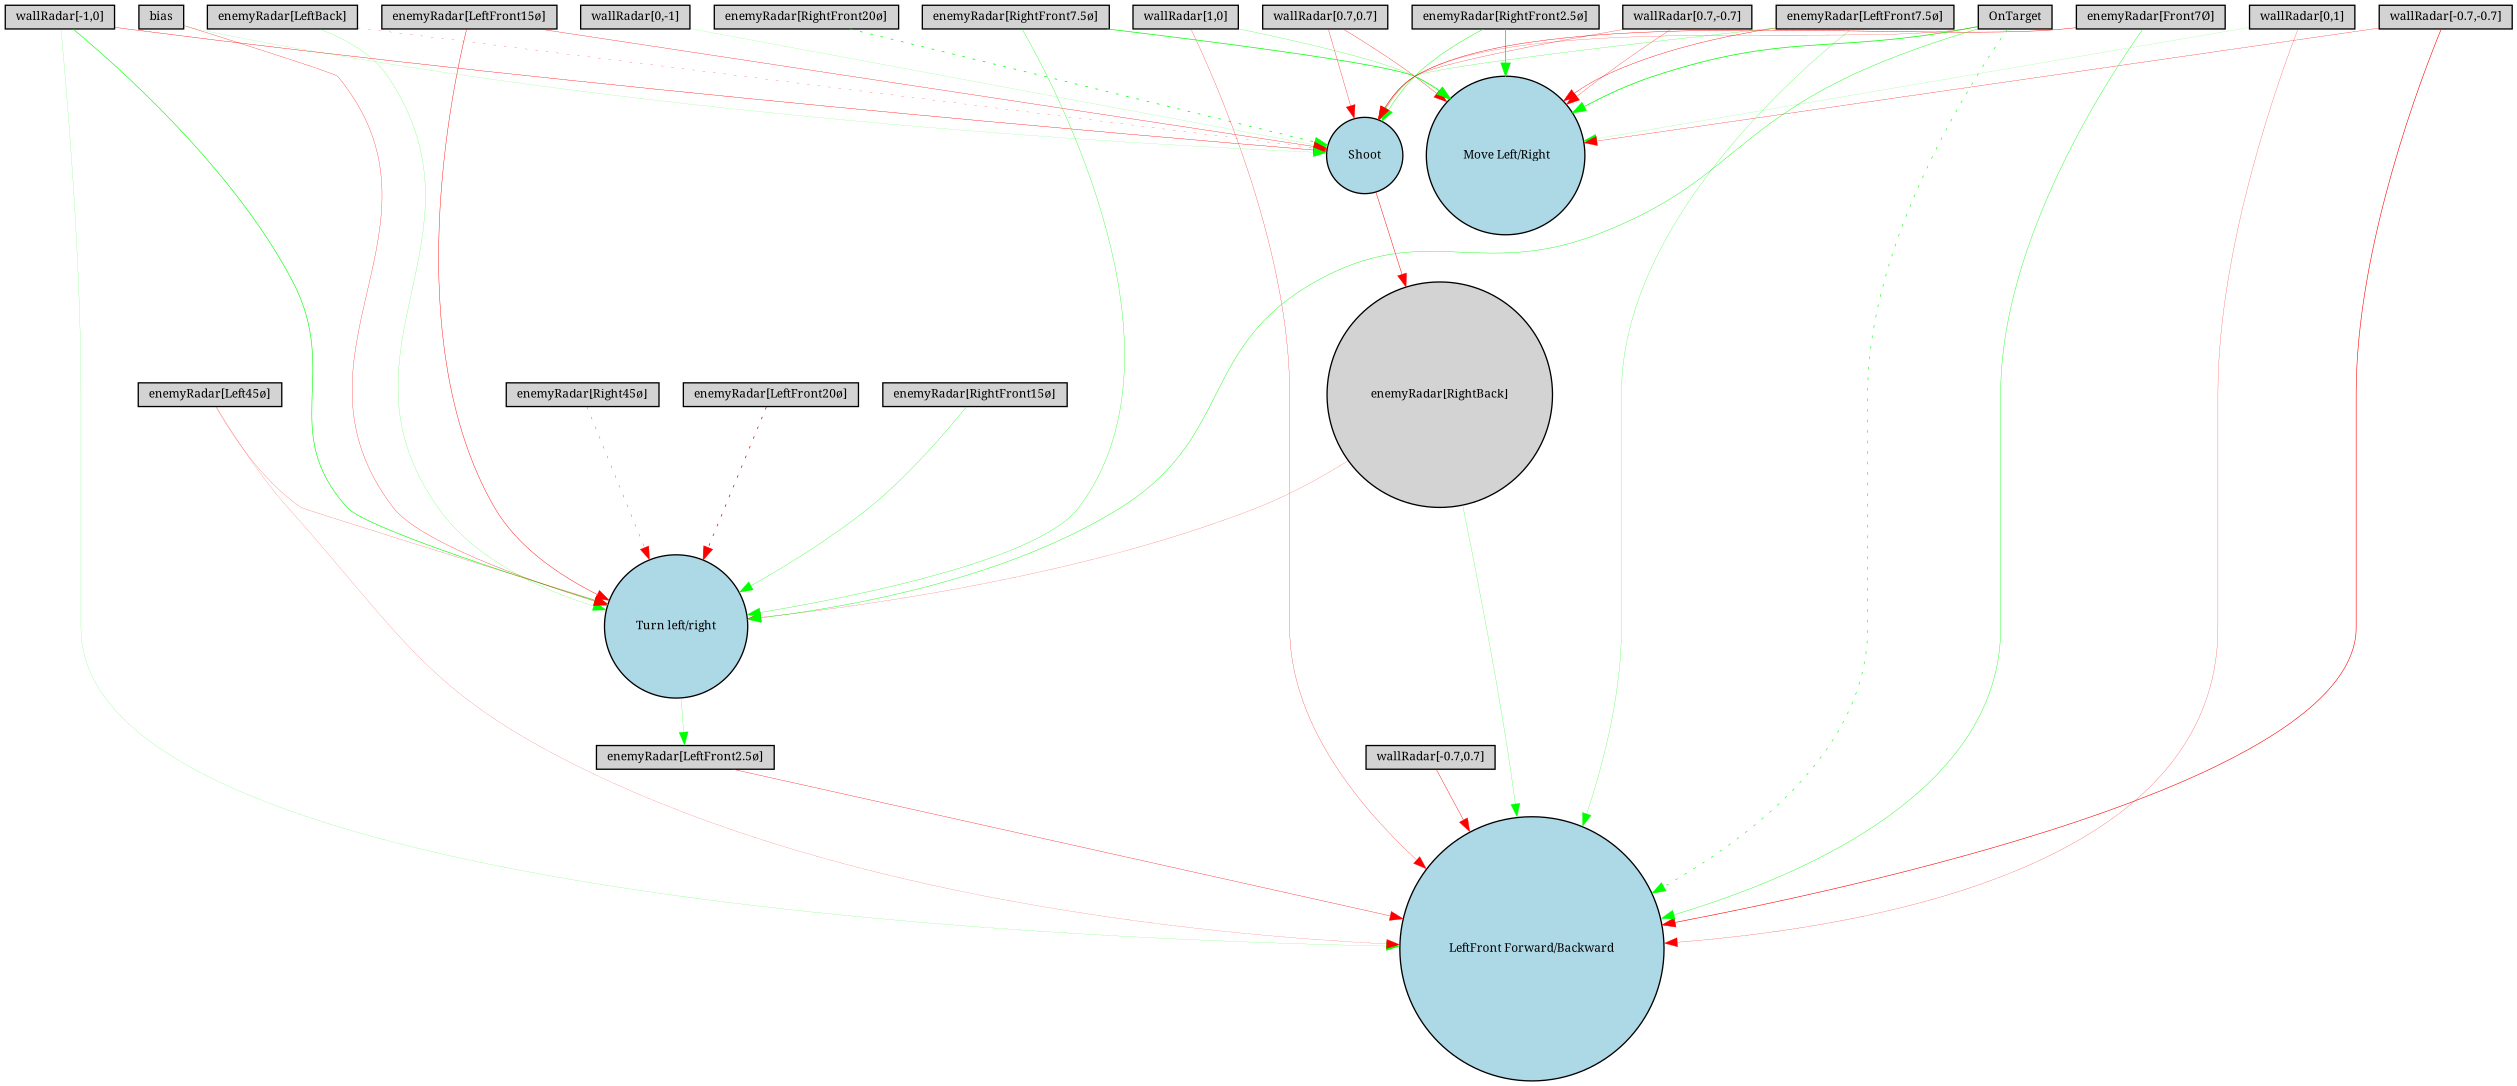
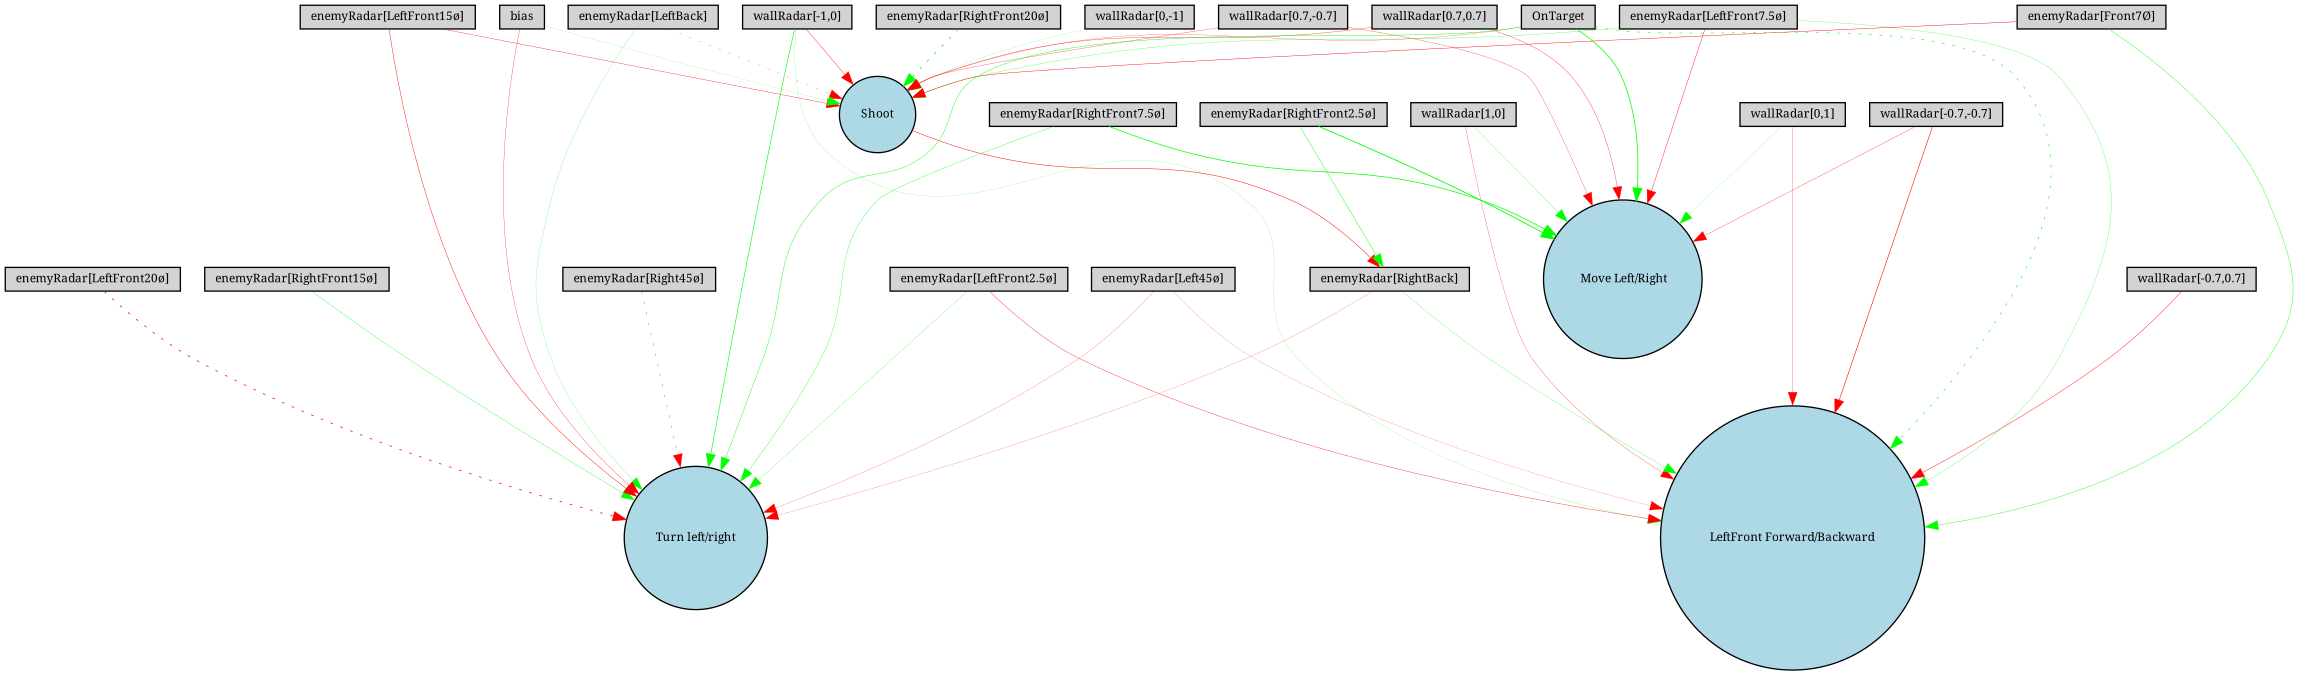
  digraph {
    fontname="Noto Serif"
    node [fillcolor=lightgray fontname="Noto Serif" fontsize=9 shape=box style=filled]
    edge [color=red fontname="Noto Serif" style=solid]
    "wallRadar[1,0]" [height=0.2 width=0.2]
    n2 [fillcolor=lightblue height=0.2 label="LeftFront Forward/Backward" shape=circle width=0.2]
    " Move Left/Right" [fillcolor=lightblue height=0.2 shape=circle width=0.2]
    "wallRadar[0,1]" [height=0.2 width=0.2]
    "wallRadar[-1,0]" [height=0.2 width=0.2]
    Shoot [fillcolor=lightblue height=0.2 shape=circle width=0.2]
    "Turn left/right" [fillcolor=lightblue height=0.2 shape=circle width=0.2]
-   "enemyRadar[RightBack]" [height=0.2 shape=circle width=0.2]
+   "enemyRadar[RightBack]" [height=0.2 width=0.2]
    "wallRadar[0,-1]" [height=0.2 width=0.2]
    "wallRadar[0.7,0.7]" [height=0.2 width=0.2]
    "wallRadar[-0.7,0.7]" [height=0.2 width=0.2]
    "wallRadar[-0.7,-0.7]" [height=0.2 width=0.2]
    "wallRadar[0.7,-0.7]" [height=0.2 width=0.2]
    "enemyRadar[LeftBack]" [height=0.2 width=0.2]
    "enemyRadar[Right45ø]" [height=0.2 width=0.2]
    "enemyRadar[Left45ø]" [height=0.2 width=0.2]
    "enemyRadar[RightFront20ø]" [height=0.2 width=0.2]
    "enemyRadar[LeftFront20ø]" [height=0.2 width=0.2]
    "enemyRadar[RightFront15ø]" [height=0.2 width=0.2]
    "enemyRadar[LeftFront15ø]" [height=0.2 width=0.2]
    "enemyRadar[RightFront7.5ø]" [height=0.2 width=0.2]
    "enemyRadar[LeftFront7.5ø]" [height=0.2 width=0.2]
    "enemyRadar[RightFront2.5ø]" [height=0.2 width=0.2]
    "enemyRadar[LeftFront2.5ø]" [height=0.2 width=0.2]
    "enemyRadar[Front7Ø]" [height=0.2 width=0.2]
    OnTarget [height=0.2 width=0.2]
    bias [height=0.2 width=0.2]
    "wallRadar[1,0]" -> n2 [penwidth=0.19696443563447236]
    "wallRadar[1,0]" -> " Move Left/Right" [color=green penwidth=0.19480253061098973]
    "wallRadar[0,1]" -> n2 [penwidth=0.17355346543984046]
    "wallRadar[0,1]" -> " Move Left/Right" [color=green penwidth=0.10530322958491246]
    "wallRadar[-1,0]" -> n2 [color=green penwidth=0.11947734496107032]
    "wallRadar[-1,0]" -> Shoot [penwidth=0.2848945959086554]
    "wallRadar[-1,0]" -> "Turn left/right" [color=green penwidth=0.45825775799875823]
    Shoot -> "enemyRadar[RightBack]" [penwidth=0.35648803248750827]
    "enemyRadar[RightBack]" -> n2 [color=green penwidth=0.18366066971122913]
    "enemyRadar[RightBack]" -> "Turn left/right" [penwidth=0.1348072294414529]
    "wallRadar[0,-1]" -> Shoot [color=green penwidth=0.10404307229161201]
    "wallRadar[0.7,0.7]" -> " Move Left/Right" [penwidth=0.24788261667701028]
    "wallRadar[0.7,0.7]" -> Shoot [penwidth=0.2419100575833559]
    "wallRadar[-0.7,0.7]" -> n2 [penwidth=0.3087389531443133]
    "wallRadar[-0.7,-0.7]" -> n2 [penwidth=0.4331304455060504]
    "wallRadar[-0.7,-0.7]" -> " Move Left/Right" [penwidth=0.2201391300002708]
    "wallRadar[0.7,-0.7]" -> " Move Left/Right" [penwidth=0.2088793601297072]
    "wallRadar[0.7,-0.7]" -> Shoot [penwidth=0.2044733088201579]
    "enemyRadar[LeftBack]" -> Shoot [penwidth=0.16810202512171368 style=dotted]
    "enemyRadar[LeftBack]" -> "Turn left/right" [color=green penwidth=0.14496147999496484]
    "enemyRadar[Right45ø]" -> "Turn left/right" [penwidth=0.24136729636386697 style=dotted]
    "enemyRadar[Left45ø]" -> n2 [penwidth=0.11885850414830372]
    "enemyRadar[Left45ø]" -> "Turn left/right" [penwidth=0.14387442579908055]
    "enemyRadar[RightFront20ø]" -> Shoot [color=green penwidth=0.5796646522908613 style=dotted]
    "enemyRadar[LeftFront20ø]" -> "Turn left/right" [penwidth=0.556997963078229 style=dotted]
    "enemyRadar[RightFront15ø]" -> "Turn left/right" [color=green penwidth=0.2369772809385754]
    "enemyRadar[LeftFront15ø]" -> Shoot [penwidth=0.2529163200271427]
    "enemyRadar[LeftFront15ø]" -> "Turn left/right" [penwidth=0.3249177718823294]
    "enemyRadar[RightFront7.5ø]" -> " Move Left/Right" [color=green penwidth=0.5402175468526292]
    "enemyRadar[RightFront7.5ø]" -> "Turn left/right" [color=green penwidth=0.2493183118585312]
    "enemyRadar[LeftFront7.5ø]" -> n2 [color=green penwidth=0.190225600308159]
    "enemyRadar[LeftFront7.5ø]" -> " Move Left/Right" [penwidth=0.30190811367992265]
    "enemyRadar[LeftFront7.5ø]" -> Shoot [color=green penwidth=0.20069558201391335]
    "enemyRadar[RightFront2.5ø]" -> " Move Left/Right" [color=green penwidth=0.6483150681345249]
-   "enemyRadar[RightFront2.5ø]" -> Shoot [color=green penwidth=0.3232520986913375]
+   "enemyRadar[RightFront2.5ø]" -> "enemyRadar[RightBack]" [color=green penwidth=0.3232520986913375]
    "enemyRadar[LeftFront2.5ø]" -> n2 [penwidth=0.2643897604732567]
-   "Turn left/right" -> "enemyRadar[LeftFront2.5ø]" [color=green penwidth=0.1766406269823515]
+   "enemyRadar[LeftFront2.5ø]" -> "Turn left/right" [color=green penwidth=0.1766406269823515]
    "enemyRadar[Front7Ø]" -> n2 [color=green penwidth=0.2934044525365429]
    "enemyRadar[Front7Ø]" -> Shoot [penwidth=0.3222292728402625]
    OnTarget -> n2 [color=green penwidth=0.4457569459627131 style=dotted]
    OnTarget -> " Move Left/Right" [color=green penwidth=0.5648821726806442]
    OnTarget -> Shoot [penwidth=0.15810843484962445]
    OnTarget -> "Turn left/right" [color=green penwidth=0.3130621003557652]
    bias -> Shoot [color=green penwidth=0.10186388243081224]
    bias -> "Turn left/right" [penwidth=0.22130099497114455]
  }
